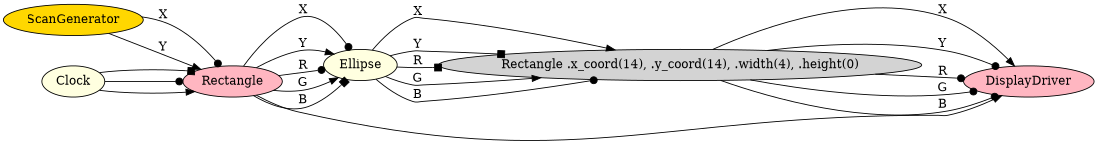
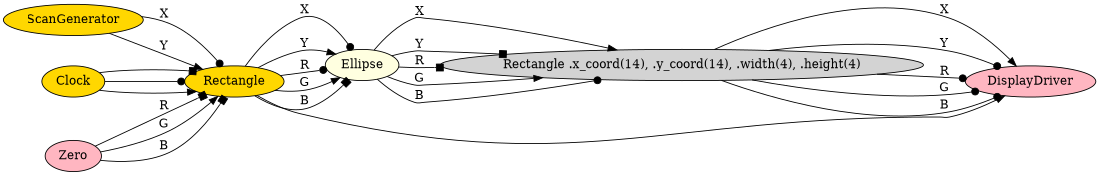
  digraph {
    rankdir=LR
    node [fillcolor=gold style=filled]
    edge [arrowhead=dot headport=InputX]
    n1 [label=ScanGenerator]
-   n2 [fillcolor=lightpink label=Rectangle]
+   n2 [label=Rectangle]
    n3 [fillcolor=lightyellow label=Ellipse]
    n4 [fillcolor=lightpink label=DisplayDriver]
-   n5 [fillcolor=lightgrey label="Rectangle .x_coord(14), .y_coord(14), .width(4), .height(0)"]
-   Clock [fillcolor=lightyellow]
+   n5 [fillcolor=lightgrey label="Rectangle .x_coord(14), .y_coord(14), .width(4), .height(4)"]
+   Clock
+   Zero [fillcolor=lightpink]
    n1 -> n2 [label=X tailport=OutputX]
    n1 -> n2 [arrowhead=normal headport=InputY label=Y tailport=OutputY]
    n2 -> n3 [label=X tailport=OutputX]
    n2 -> n3 [arrowhead=normal headport=InputY label=Y tailport=OutputY]
    n2 -> n3 [headport=InputR label=R tailport=OutputR]
    n2 -> n3 [arrowhead=normal headport=InputG label=G tailport=OutputG]
    n2 -> n3 [arrowhead=box headport=InputB label=B tailport=OutputB]
    n2 -> n4 [arrowhead=normal headport=Clock]
    n3 -> n5 [arrowhead=normal label=X tailport=OutputX]
    n3 -> n5 [arrowhead=box headport=InputY label=Y tailport=OutputY]
    n3 -> n5 [arrowhead=box headport=InputR label=R tailport=OutputR]
    n3 -> n5 [arrowhead=normal headport=InputG label=G tailport=OutputG]
    n3 -> n5 [headport=InputB label=B tailport=OutputB]
    n5 -> n4 [arrowhead=normal label=X tailport=OutputX]
    n5 -> n4 [headport=InputY label=Y tailport=OutputY]
    n5 -> n4 [headport=InputR label=R tailport=OutputR]
    n5 -> n4 [headport=InputG label=G tailport=OutputG]
    n5 -> n4 [headport=InputB label=B tailport=OutputB]
    Clock -> n2 [arrowhead=normal headport=Clock]
    Clock -> n2 [headport=Clock]
    Clock -> n2 [arrowhead=box headport=Clock]
+   Zero -> n2 [arrowhead=box headport=InputR label=R]
+   Zero -> n2 [arrowhead=normal headport=InputG label=G]
+   Zero -> n2 [arrowhead=box headport=InputB label=B]
  }
